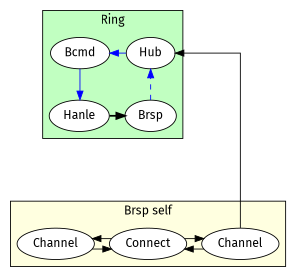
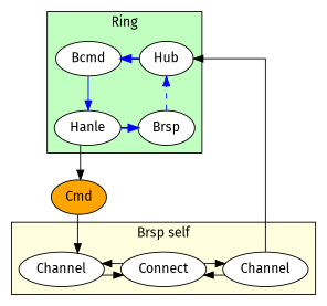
  digraph {
    fontname="Fira Sans"
    splines=ortho
    node [fillcolor=white fontname="Fira Sans" style=filled]
    edge [fontname="Fira Sans"]
    n1 [label=Hub]
    n2 [label=Bcmd]
    n3 [label=Hanle]
    n4 [label=Brsp]
    n5 [label=Connect]
    n6 [label=Channel]
    n7 [label=Channel]
+   n8 [fillcolor=orange label=Cmd]
    subgraph cluster_1 {
      fillcolor=darkseagreen1
      label=Ring
      style=filled
      subgraph sub_2 {
        fillcolor=darkseagreen1
        label=Ring
        rank=same
        style=filled
        n1
        n2
      }
      subgraph sub_3 {
        fillcolor=darkseagreen1
        label=Ring
        rank=same
        style=filled
        n3
        n4
      }
    }
    subgraph cluster_4 {
      fillcolor=lightyellow
      label="Brsp self"
      style=filled
      subgraph sub_5 {
        fillcolor=lightyellow
        label="Channel self"
        rank=same
        style=filled
        n5
        n6
        n7
      }
    }
-   n1 -> n2 [color=blue style=solid]
+   n1 -> n2 [color=blue style=bold]
    n2 -> n3 [color=blue style=solid]
-   n3 -> n4 [color=black style=bold]
+   n3 -> n4 [color=blue style=bold]
+   n3 -> n8
    n4 -> n1 [color=blue style=dashed]
    n5 -> n6
    n5 -> n7
    n6 -> n1
    n6 -> n5
    n7 -> n5
+   n8 -> n7
  }
